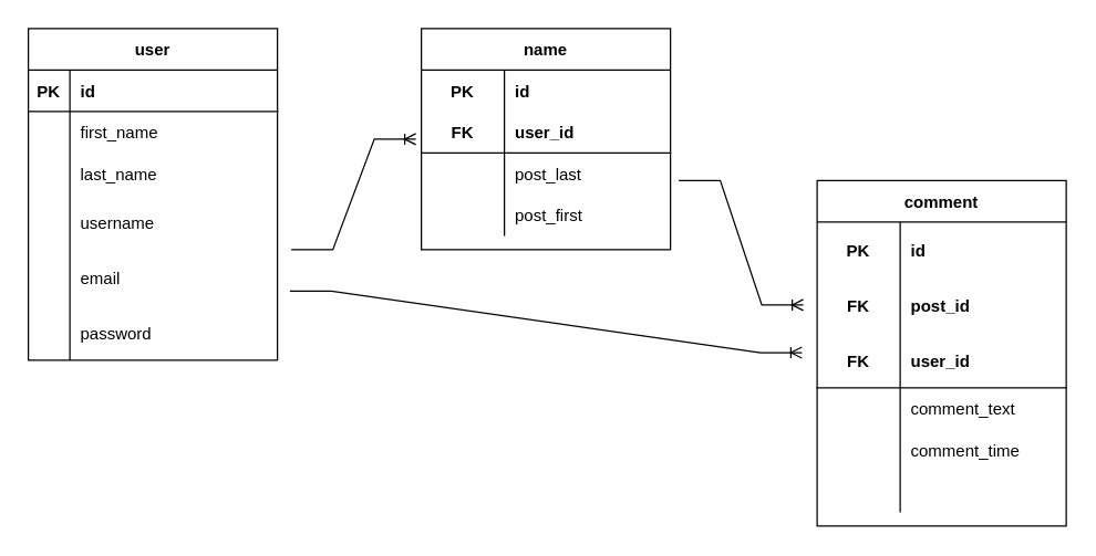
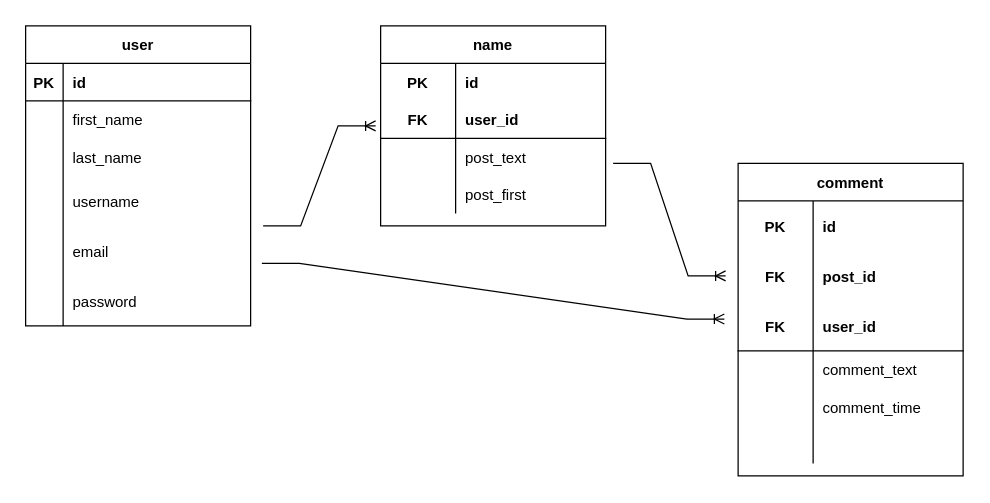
  <mxCell id="0" />
  <mxCell id="1" parent="0" />
  <mxCell id="2" value="user" style="shape=table;startSize=30;container=1;collapsible=1;childLayout=tableLayout;fixedRows=1;rowLines=0;fontStyle=1;align=center;resizeLast=1;" vertex="1" parent="1"><mxGeometry x="20" y="20" width="180" height="240" as="geometry" /></mxCell>
  <mxCell id="3" value="" style="shape=tableRow;horizontal=0;startSize=0;swimlaneHead=0;swimlaneBody=0;fillColor=none;collapsible=0;dropTarget=0;points=[[0,0.5],[1,0.5]];portConstraint=eastwest;top=0;left=0;right=0;bottom=1;" vertex="1" parent="2"><mxGeometry y="30" width="180" height="30" as="geometry" /></mxCell>
  <mxCell id="4" value="PK" style="shape=partialRectangle;connectable=0;fillColor=none;top=0;left=0;bottom=0;right=0;fontStyle=1;overflow=hidden;" vertex="1" parent="3"><mxGeometry width="30" height="30" as="geometry"><mxRectangle width="30" height="30" as="alternateBounds" /></mxGeometry></mxCell>
  <mxCell id="5" value="id" style="shape=partialRectangle;connectable=0;fillColor=none;top=0;left=0;bottom=0;right=0;align=left;spacingLeft=6;fontStyle=1;overflow=hidden;" vertex="1" parent="3"><mxGeometry x="30" width="150" height="30" as="geometry"><mxRectangle width="150" height="30" as="alternateBounds" /></mxGeometry></mxCell>
  <mxCell id="6" value="" style="shape=tableRow;horizontal=0;startSize=0;swimlaneHead=0;swimlaneBody=0;fillColor=none;collapsible=0;dropTarget=0;points=[[0,0.5],[1,0.5]];portConstraint=eastwest;top=0;left=0;right=0;bottom=0;" vertex="1" parent="2"><mxGeometry y="60" width="180" height="30" as="geometry" /></mxCell>
  <mxCell id="7" value="" style="shape=partialRectangle;connectable=0;fillColor=none;top=0;left=0;bottom=0;right=0;editable=1;overflow=hidden;" vertex="1" parent="6"><mxGeometry width="30" height="30" as="geometry"><mxRectangle width="30" height="30" as="alternateBounds" /></mxGeometry></mxCell>
  <mxCell id="8" value="first_name" style="shape=partialRectangle;connectable=0;fillColor=none;top=0;left=0;bottom=0;right=0;align=left;spacingLeft=6;overflow=hidden;" vertex="1" parent="6"><mxGeometry x="30" width="150" height="30" as="geometry"><mxRectangle width="150" height="30" as="alternateBounds" /></mxGeometry></mxCell>
  <mxCell id="9" value="" style="shape=tableRow;horizontal=0;startSize=0;swimlaneHead=0;swimlaneBody=0;fillColor=none;collapsible=0;dropTarget=0;points=[[0,0.5],[1,0.5]];portConstraint=eastwest;top=0;left=0;right=0;bottom=0;" vertex="1" parent="2"><mxGeometry y="90" width="180" height="30" as="geometry" /></mxCell>
  <mxCell id="10" value="" style="shape=partialRectangle;connectable=0;fillColor=none;top=0;left=0;bottom=0;right=0;editable=1;overflow=hidden;" vertex="1" parent="9"><mxGeometry width="30" height="30" as="geometry"><mxRectangle width="30" height="30" as="alternateBounds" /></mxGeometry></mxCell>
  <mxCell id="11" value="last_name" style="shape=partialRectangle;connectable=0;fillColor=none;top=0;left=0;bottom=0;right=0;align=left;spacingLeft=6;overflow=hidden;" vertex="1" parent="9"><mxGeometry x="30" width="150" height="30" as="geometry"><mxRectangle width="150" height="30" as="alternateBounds" /></mxGeometry></mxCell>
  <mxCell id="12" value="" style="shape=tableRow;horizontal=0;startSize=0;swimlaneHead=0;swimlaneBody=0;fillColor=none;collapsible=0;dropTarget=0;points=[[0,0.5],[1,0.5]];portConstraint=eastwest;top=0;left=0;right=0;bottom=0;" vertex="1" parent="2"><mxGeometry y="120" width="180" height="40" as="geometry" /></mxCell>
  <mxCell id="13" value="" style="shape=partialRectangle;connectable=0;fillColor=none;top=0;left=0;bottom=0;right=0;editable=1;overflow=hidden;" vertex="1" parent="12"><mxGeometry width="30" height="40" as="geometry"><mxRectangle width="30" height="40" as="alternateBounds" /></mxGeometry></mxCell>
  <mxCell id="14" value="username" style="shape=partialRectangle;connectable=0;fillColor=none;top=0;left=0;bottom=0;right=0;align=left;spacingLeft=6;overflow=hidden;" vertex="1" parent="12"><mxGeometry x="30" width="150" height="40" as="geometry"><mxRectangle width="150" height="40" as="alternateBounds" /></mxGeometry></mxCell>
  <mxCell id="15" style="shape=tableRow;horizontal=0;startSize=0;swimlaneHead=0;swimlaneBody=0;fillColor=none;collapsible=0;dropTarget=0;points=[[0,0.5],[1,0.5]];portConstraint=eastwest;top=0;left=0;right=0;bottom=0;" vertex="1" parent="2"><mxGeometry y="160" width="180" height="40" as="geometry" /></mxCell>
  <mxCell id="16" style="shape=partialRectangle;connectable=0;fillColor=none;top=0;left=0;bottom=0;right=0;editable=1;overflow=hidden;" vertex="1" parent="15"><mxGeometry width="30" height="40" as="geometry"><mxRectangle width="30" height="40" as="alternateBounds" /></mxGeometry></mxCell>
  <mxCell id="17" value="email" style="shape=partialRectangle;connectable=0;fillColor=none;top=0;left=0;bottom=0;right=0;align=left;spacingLeft=6;overflow=hidden;" vertex="1" parent="15"><mxGeometry x="30" width="150" height="40" as="geometry"><mxRectangle width="150" height="40" as="alternateBounds" /></mxGeometry></mxCell>
  <mxCell id="18" style="shape=tableRow;horizontal=0;startSize=0;swimlaneHead=0;swimlaneBody=0;fillColor=none;collapsible=0;dropTarget=0;points=[[0,0.5],[1,0.5]];portConstraint=eastwest;top=0;left=0;right=0;bottom=0;" vertex="1" parent="2"><mxGeometry y="200" width="180" height="40" as="geometry" /></mxCell>
  <mxCell id="19" style="shape=partialRectangle;connectable=0;fillColor=none;top=0;left=0;bottom=0;right=0;editable=1;overflow=hidden;" vertex="1" parent="18"><mxGeometry width="30" height="40" as="geometry"><mxRectangle width="30" height="40" as="alternateBounds" /></mxGeometry></mxCell>
  <mxCell id="20" value="password" style="shape=partialRectangle;connectable=0;fillColor=none;top=0;left=0;bottom=0;right=0;align=left;spacingLeft=6;overflow=hidden;" vertex="1" parent="18"><mxGeometry x="30" width="150" height="40" as="geometry"><mxRectangle width="150" height="40" as="alternateBounds" /></mxGeometry></mxCell>
  <mxCell id="21" value="name" style="shape=table;startSize=30;container=1;collapsible=1;childLayout=tableLayout;fixedRows=1;rowLines=0;fontStyle=1;align=center;resizeLast=1;strokeColor=default;" vertex="1" parent="1"><mxGeometry x="304" y="20" width="180" height="160" as="geometry" /></mxCell>
  <mxCell id="22" value="" style="shape=tableRow;horizontal=0;startSize=0;swimlaneHead=0;swimlaneBody=0;fillColor=none;collapsible=0;dropTarget=0;points=[[0,0.5],[1,0.5]];portConstraint=eastwest;top=0;left=0;right=0;bottom=0;strokeColor=default;" vertex="1" parent="21"><mxGeometry y="30" width="180" height="30" as="geometry" /></mxCell>
  <mxCell id="23" value="PK" style="shape=partialRectangle;connectable=0;fillColor=none;top=0;left=0;bottom=0;right=0;fontStyle=1;overflow=hidden;strokeColor=default;" vertex="1" parent="22"><mxGeometry width="60" height="30" as="geometry"><mxRectangle width="60" height="30" as="alternateBounds" /></mxGeometry></mxCell>
  <mxCell id="24" value="id" style="shape=partialRectangle;connectable=0;fillColor=none;top=0;left=0;bottom=0;right=0;align=left;spacingLeft=6;fontStyle=1;overflow=hidden;strokeColor=default;" vertex="1" parent="22"><mxGeometry x="60" width="120" height="30" as="geometry"><mxRectangle width="120" height="30" as="alternateBounds" /></mxGeometry></mxCell>
  <mxCell id="25" value="" style="shape=tableRow;horizontal=0;startSize=0;swimlaneHead=0;swimlaneBody=0;fillColor=none;collapsible=0;dropTarget=0;points=[[0,0.5],[1,0.5]];portConstraint=eastwest;top=0;left=0;right=0;bottom=1;strokeColor=default;" vertex="1" parent="21"><mxGeometry y="60" width="180" height="30" as="geometry" /></mxCell>
  <mxCell id="26" value="FK" style="shape=partialRectangle;connectable=0;fillColor=none;top=0;left=0;bottom=0;right=0;fontStyle=1;overflow=hidden;strokeColor=default;" vertex="1" parent="25"><mxGeometry width="60" height="30" as="geometry"><mxRectangle width="60" height="30" as="alternateBounds" /></mxGeometry></mxCell>
  <mxCell id="27" value="user_id" style="shape=partialRectangle;connectable=0;fillColor=none;top=0;left=0;bottom=0;right=0;align=left;spacingLeft=6;fontStyle=1;overflow=hidden;strokeColor=default;" vertex="1" parent="25"><mxGeometry x="60" width="120" height="30" as="geometry"><mxRectangle width="120" height="30" as="alternateBounds" /></mxGeometry></mxCell>
  <mxCell id="28" value="" style="shape=tableRow;horizontal=0;startSize=0;swimlaneHead=0;swimlaneBody=0;fillColor=none;collapsible=0;dropTarget=0;points=[[0,0.5],[1,0.5]];portConstraint=eastwest;top=0;left=0;right=0;bottom=0;strokeColor=default;" vertex="1" parent="21"><mxGeometry y="90" width="180" height="30" as="geometry" /></mxCell>
  <mxCell id="29" value="" style="shape=partialRectangle;connectable=0;fillColor=none;top=0;left=0;bottom=0;right=0;editable=1;overflow=hidden;strokeColor=default;" vertex="1" parent="28"><mxGeometry width="60" height="30" as="geometry"><mxRectangle width="60" height="30" as="alternateBounds" /></mxGeometry></mxCell>
- <mxCell id="30" value="post_last" style="shape=partialRectangle;connectable=0;fillColor=none;top=0;left=0;bottom=0;right=0;align=left;spacingLeft=6;overflow=hidden;strokeColor=default;" vertex="1" parent="28"><mxGeometry x="60" width="120" height="30" as="geometry"><mxRectangle width="120" height="30" as="alternateBounds" /></mxGeometry></mxCell>
+ <mxCell id="30" value="post_text" style="shape=partialRectangle;connectable=0;fillColor=none;top=0;left=0;bottom=0;right=0;align=left;spacingLeft=6;overflow=hidden;strokeColor=default;" vertex="1" parent="28"><mxGeometry x="60" width="120" height="30" as="geometry"><mxRectangle width="120" height="30" as="alternateBounds" /></mxGeometry></mxCell>
  <mxCell id="31" value="" style="shape=tableRow;horizontal=0;startSize=0;swimlaneHead=0;swimlaneBody=0;fillColor=none;collapsible=0;dropTarget=0;points=[[0,0.5],[1,0.5]];portConstraint=eastwest;top=0;left=0;right=0;bottom=0;strokeColor=default;" vertex="1" parent="21"><mxGeometry y="120" width="180" height="30" as="geometry" /></mxCell>
  <mxCell id="32" value="" style="shape=partialRectangle;connectable=0;fillColor=none;top=0;left=0;bottom=0;right=0;editable=1;overflow=hidden;strokeColor=default;" vertex="1" parent="31"><mxGeometry width="60" height="30" as="geometry"><mxRectangle width="60" height="30" as="alternateBounds" /></mxGeometry></mxCell>
  <mxCell id="33" value="post_first" style="shape=partialRectangle;connectable=0;fillColor=none;top=0;left=0;bottom=0;right=0;align=left;spacingLeft=6;overflow=hidden;strokeColor=default;" vertex="1" parent="31"><mxGeometry x="60" width="120" height="30" as="geometry"><mxRectangle width="120" height="30" as="alternateBounds" /></mxGeometry></mxCell>
  <mxCell id="34" value="comment" style="shape=table;startSize=30;container=1;collapsible=1;childLayout=tableLayout;fixedRows=1;rowLines=0;fontStyle=1;align=center;resizeLast=1;strokeColor=default;" vertex="1" parent="1"><mxGeometry x="590" y="130" width="180" height="250" as="geometry" /></mxCell>
  <mxCell id="35" value="" style="shape=tableRow;horizontal=0;startSize=0;swimlaneHead=0;swimlaneBody=0;fillColor=none;collapsible=0;dropTarget=0;points=[[0,0.5],[1,0.5]];portConstraint=eastwest;top=0;left=0;right=0;bottom=0;strokeColor=default;" vertex="1" parent="34"><mxGeometry y="30" width="180" height="40" as="geometry" /></mxCell>
  <mxCell id="36" value="PK" style="shape=partialRectangle;connectable=0;fillColor=none;top=0;left=0;bottom=0;right=0;fontStyle=1;overflow=hidden;strokeColor=default;" vertex="1" parent="35"><mxGeometry width="60" height="40" as="geometry"><mxRectangle width="60" height="40" as="alternateBounds" /></mxGeometry></mxCell>
  <mxCell id="37" value="id" style="shape=partialRectangle;connectable=0;fillColor=none;top=0;left=0;bottom=0;right=0;align=left;spacingLeft=6;fontStyle=1;overflow=hidden;strokeColor=default;" vertex="1" parent="35"><mxGeometry x="60" width="120" height="40" as="geometry"><mxRectangle width="120" height="40" as="alternateBounds" /></mxGeometry></mxCell>
  <mxCell id="38" style="shape=tableRow;horizontal=0;startSize=0;swimlaneHead=0;swimlaneBody=0;fillColor=none;collapsible=0;dropTarget=0;points=[[0,0.5],[1,0.5]];portConstraint=eastwest;top=0;left=0;right=0;bottom=0;strokeColor=default;" vertex="1" parent="34"><mxGeometry y="70" width="180" height="40" as="geometry" /></mxCell>
  <mxCell id="39" value="FK" style="shape=partialRectangle;connectable=0;fillColor=none;top=0;left=0;bottom=0;right=0;fontStyle=1;overflow=hidden;strokeColor=default;" vertex="1" parent="38"><mxGeometry width="60" height="40" as="geometry"><mxRectangle width="60" height="40" as="alternateBounds" /></mxGeometry></mxCell>
  <mxCell id="40" value="post_id" style="shape=partialRectangle;connectable=0;fillColor=none;top=0;left=0;bottom=0;right=0;align=left;spacingLeft=6;fontStyle=1;overflow=hidden;strokeColor=default;" vertex="1" parent="38"><mxGeometry x="60" width="120" height="40" as="geometry"><mxRectangle width="120" height="40" as="alternateBounds" /></mxGeometry></mxCell>
  <mxCell id="41" value="" style="shape=tableRow;horizontal=0;startSize=0;swimlaneHead=0;swimlaneBody=0;fillColor=none;collapsible=0;dropTarget=0;points=[[0,0.5],[1,0.5]];portConstraint=eastwest;top=0;left=0;right=0;bottom=1;strokeColor=default;" vertex="1" parent="34"><mxGeometry y="110" width="180" height="40" as="geometry" /></mxCell>
  <mxCell id="42" value="FK" style="shape=partialRectangle;connectable=0;fillColor=none;top=0;left=0;bottom=0;right=0;fontStyle=1;overflow=hidden;strokeColor=default;" vertex="1" parent="41"><mxGeometry width="60" height="40" as="geometry"><mxRectangle width="60" height="40" as="alternateBounds" /></mxGeometry></mxCell>
  <mxCell id="43" value="user_id" style="shape=partialRectangle;connectable=0;fillColor=none;top=0;left=0;bottom=0;right=0;align=left;spacingLeft=6;fontStyle=1;overflow=hidden;strokeColor=default;" vertex="1" parent="41"><mxGeometry x="60" width="120" height="40" as="geometry"><mxRectangle width="120" height="40" as="alternateBounds" /></mxGeometry></mxCell>
  <mxCell id="44" value="" style="shape=tableRow;horizontal=0;startSize=0;swimlaneHead=0;swimlaneBody=0;fillColor=none;collapsible=0;dropTarget=0;points=[[0,0.5],[1,0.5]];portConstraint=eastwest;top=0;left=0;right=0;bottom=0;strokeColor=default;" vertex="1" parent="34"><mxGeometry y="150" width="180" height="30" as="geometry" /></mxCell>
  <mxCell id="45" value="" style="shape=partialRectangle;connectable=0;fillColor=none;top=0;left=0;bottom=0;right=0;editable=1;overflow=hidden;strokeColor=default;" vertex="1" parent="44"><mxGeometry width="60" height="30" as="geometry"><mxRectangle width="60" height="30" as="alternateBounds" /></mxGeometry></mxCell>
  <mxCell id="46" value="comment_text" style="shape=partialRectangle;connectable=0;fillColor=none;top=0;left=0;bottom=0;right=0;align=left;spacingLeft=6;overflow=hidden;strokeColor=default;" vertex="1" parent="44"><mxGeometry x="60" width="120" height="30" as="geometry"><mxRectangle width="120" height="30" as="alternateBounds" /></mxGeometry></mxCell>
  <mxCell id="47" value="" style="shape=tableRow;horizontal=0;startSize=0;swimlaneHead=0;swimlaneBody=0;fillColor=none;collapsible=0;dropTarget=0;points=[[0,0.5],[1,0.5]];portConstraint=eastwest;top=0;left=0;right=0;bottom=0;strokeColor=default;" vertex="1" parent="34"><mxGeometry y="180" width="180" height="30" as="geometry" /></mxCell>
  <mxCell id="48" value="" style="shape=partialRectangle;connectable=0;fillColor=none;top=0;left=0;bottom=0;right=0;editable=1;overflow=hidden;strokeColor=default;" vertex="1" parent="47"><mxGeometry width="60" height="30" as="geometry"><mxRectangle width="60" height="30" as="alternateBounds" /></mxGeometry></mxCell>
  <mxCell id="49" value="comment_time" style="shape=partialRectangle;connectable=0;fillColor=none;top=0;left=0;bottom=0;right=0;align=left;spacingLeft=6;overflow=hidden;strokeColor=default;" vertex="1" parent="47"><mxGeometry x="60" width="120" height="30" as="geometry"><mxRectangle width="120" height="30" as="alternateBounds" /></mxGeometry></mxCell>
  <mxCell id="50" style="shape=tableRow;horizontal=0;startSize=0;swimlaneHead=0;swimlaneBody=0;fillColor=none;collapsible=0;dropTarget=0;points=[[0,0.5],[1,0.5]];portConstraint=eastwest;top=0;left=0;right=0;bottom=0;strokeColor=default;" vertex="1" parent="34"><mxGeometry y="210" width="180" height="30" as="geometry" /></mxCell>
  <mxCell id="51" style="shape=partialRectangle;connectable=0;fillColor=none;top=0;left=0;bottom=0;right=0;editable=1;overflow=hidden;strokeColor=default;" vertex="1" parent="50"><mxGeometry width="60" height="30" as="geometry"><mxRectangle width="60" height="30" as="alternateBounds" /></mxGeometry></mxCell>
  <mxCell id="52" style="shape=partialRectangle;connectable=0;fillColor=none;top=0;left=0;bottom=0;right=0;align=left;spacingLeft=6;overflow=hidden;strokeColor=default;" vertex="1" parent="50"><mxGeometry x="60" width="120" height="30" as="geometry"><mxRectangle width="120" height="30" as="alternateBounds" /></mxGeometry></mxCell>
  <mxCell id="53" value="" style="edgeStyle=entityRelationEdgeStyle;fontSize=12;html=1;endArrow=ERoneToMany;rounded=0;" edge="1" parent="1"><mxGeometry width="100" height="100" relative="1" as="geometry"><mxPoint x="210" y="180" as="sourcePoint" /><mxPoint x="300" y="100" as="targetPoint" /></mxGeometry></mxCell>
  <mxCell id="54" value="" style="edgeStyle=entityRelationEdgeStyle;fontSize=12;html=1;endArrow=ERoneToMany;rounded=0;" edge="1" parent="1"><mxGeometry width="100" height="100" relative="1" as="geometry"><mxPoint x="490" y="130" as="sourcePoint" /><mxPoint x="580" y="220" as="targetPoint" /></mxGeometry></mxCell>
  <mxCell id="55" value="" style="edgeStyle=entityRelationEdgeStyle;fontSize=12;html=1;endArrow=ERoneToMany;rounded=0;" edge="1" parent="1"><mxGeometry width="100" height="100" relative="1" as="geometry"><mxPoint x="209" y="210" as="sourcePoint" /><mxPoint x="579" y="254.52" as="targetPoint" /></mxGeometry></mxCell>
